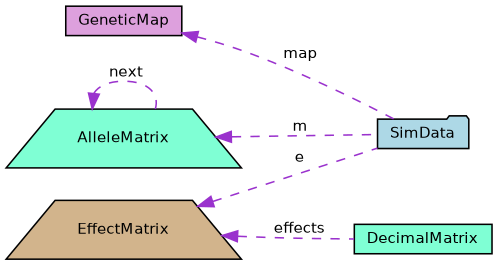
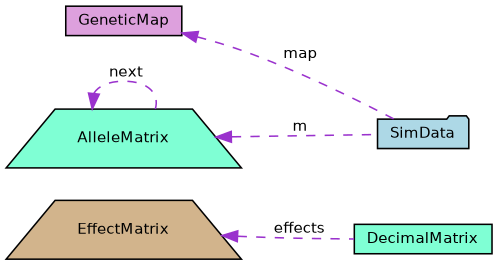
  digraph {
    rankdir=LR
    node [color=black fillcolor=aquamarine fontname=Helvetica fontsize=10 shape=box style=filled]
    edge [color=darkorchid3 dir=back fontname=Helvetica fontsize=10 labelfontname=Helvetica labelfontsize=10 style=dashed]
    n1 [fillcolor=lightblue fontcolor=black height=0.2 label=SimData shape=folder width=0.4]
    n2 [fillcolor=plum height=0.2 label=GeneticMap width=0.4]
    n3 [height=0.2 label=AlleleMatrix shape=trapezium width=0.4]
    n4 [fillcolor=tan height=0.2 label=EffectMatrix shape=trapezium width=0.4]
    n5 [height=0.2 label=DecimalMatrix width=0.4]
    n2 -> n1 [label=" map"]
    n3 -> n1 [label=" m"]
    n3 -> n3 [label=" next"]
-   n4 -> n1 [label=" e"]
    n4 -> n5 [label=" effects"]
  }
